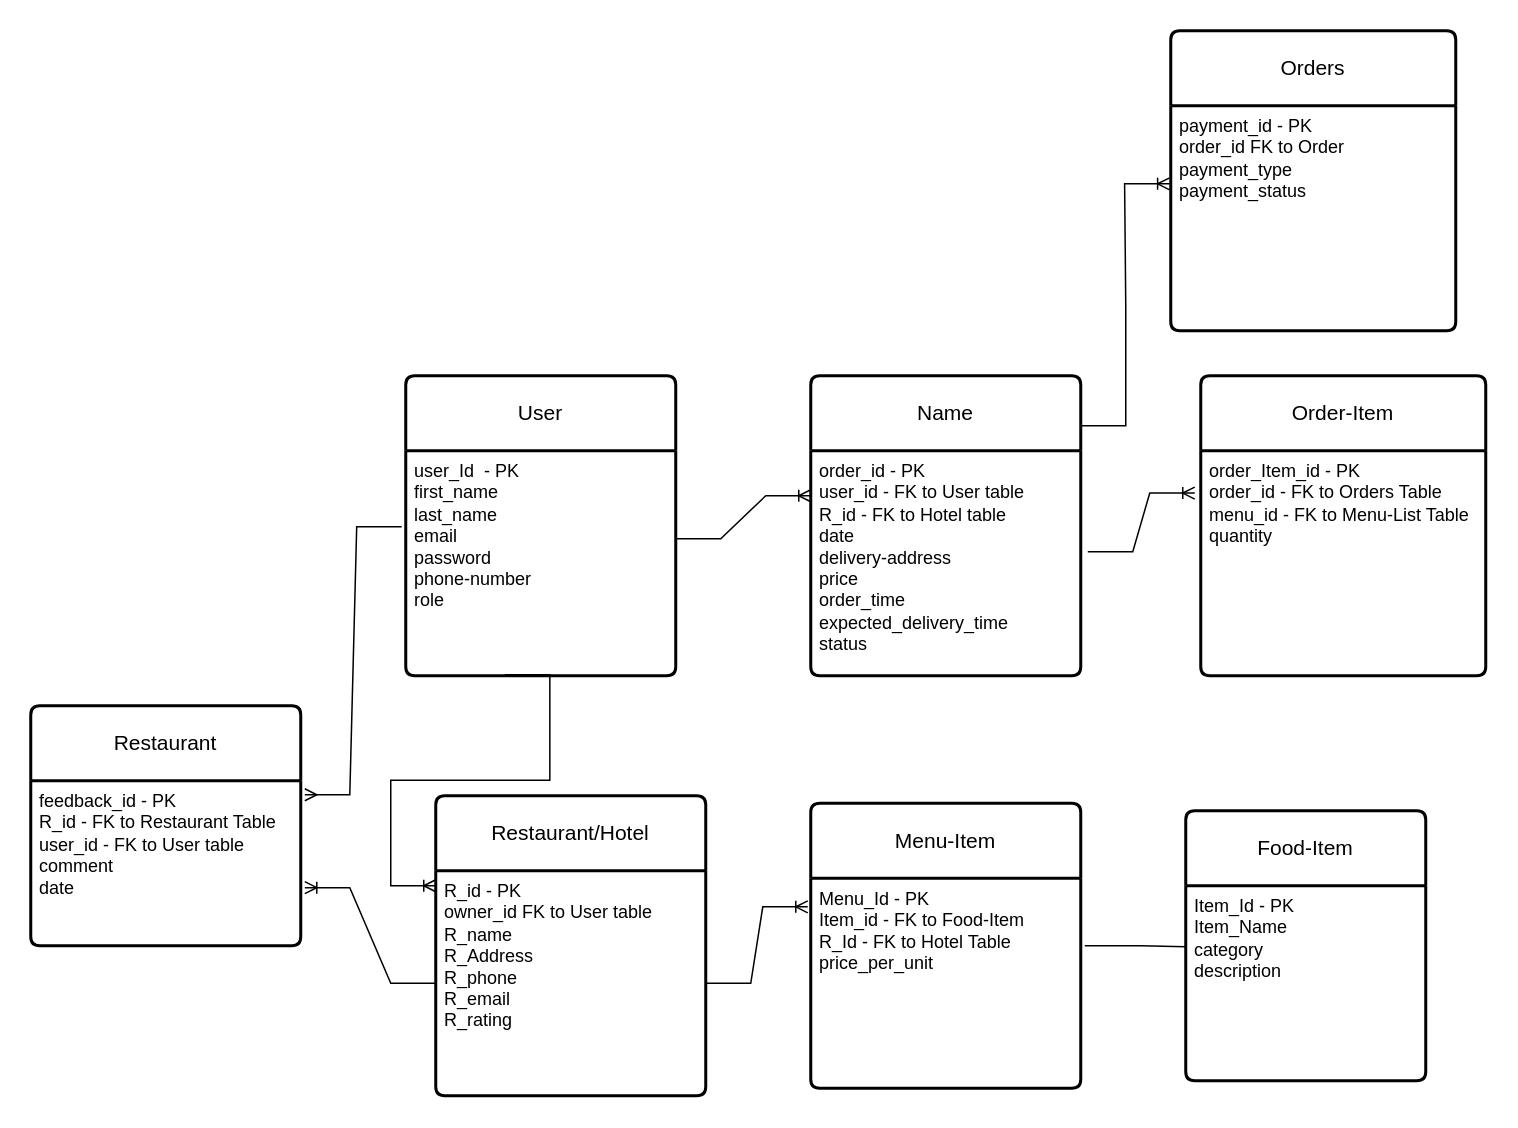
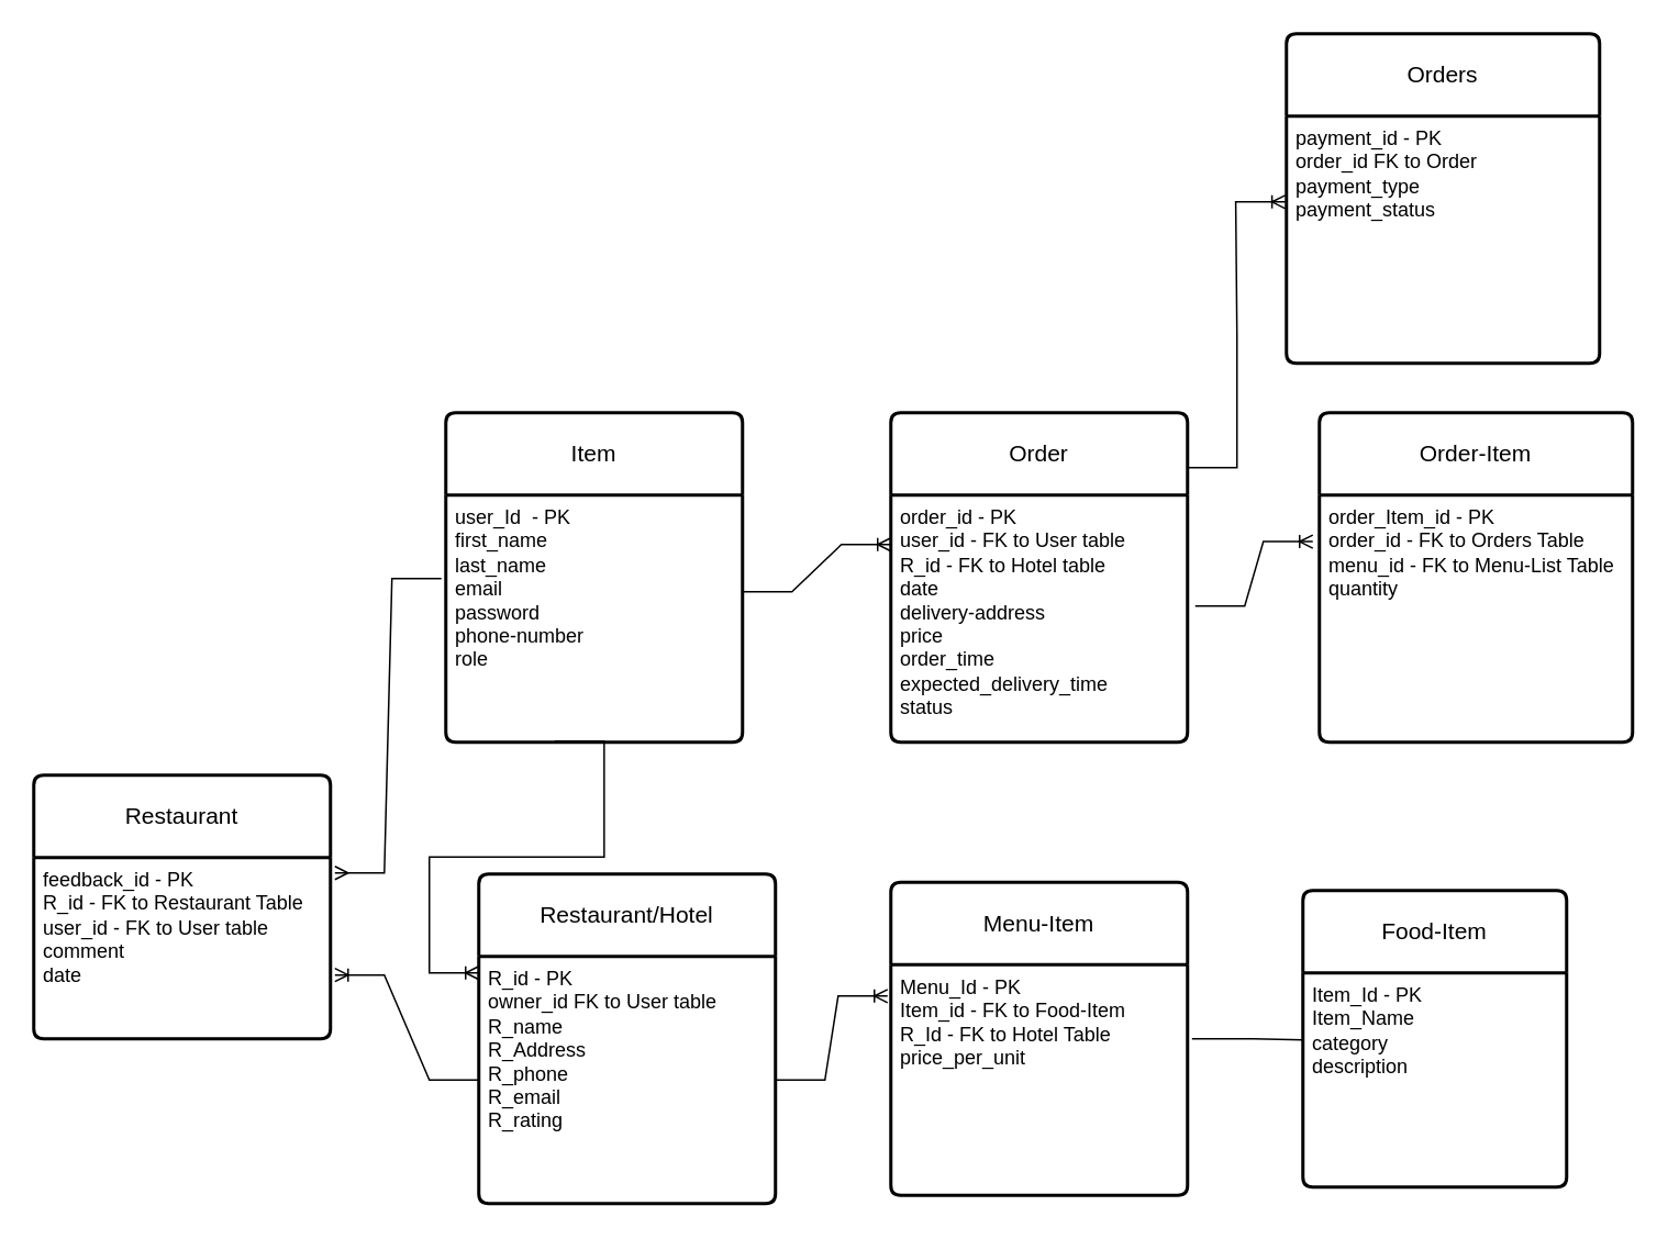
  <mxCell id="0" />
  <mxCell id="1" parent="0" />
- <mxCell id="2" value="User" style="swimlane;childLayout=stackLayout;horizontal=1;startSize=50;horizontalStack=0;rounded=1;fontSize=14;fontStyle=0;strokeWidth=2;resizeParent=0;resizeLast=1;shadow=0;dashed=0;align=center;arcSize=4;whiteSpace=wrap;html=1;" vertex="1" parent="1"><mxGeometry x="270" y="250" width="180" height="200" as="geometry" /></mxCell>
+ <mxCell id="2" value="Item" style="swimlane;childLayout=stackLayout;horizontal=1;startSize=50;horizontalStack=0;rounded=1;fontSize=14;fontStyle=0;strokeWidth=2;resizeParent=0;resizeLast=1;shadow=0;dashed=0;align=center;arcSize=4;whiteSpace=wrap;html=1;" vertex="1" parent="1"><mxGeometry x="270" y="250" width="180" height="200" as="geometry" /></mxCell>
  <mxCell id="3" value="user_Id&amp;nbsp; - PK&amp;nbsp;&lt;br&gt;first_name&lt;br&gt;last_name&lt;br&gt;email&lt;br&gt;password&lt;br&gt;phone-number&lt;br&gt;role" style="align=left;strokeColor=none;fillColor=none;spacingLeft=4;fontSize=12;verticalAlign=top;resizable=0;rotatable=0;part=1;html=1;" vertex="1" parent="2"><mxGeometry y="50" width="180" height="150" as="geometry" /></mxCell>
  <mxCell id="4" value="Menu-Item" style="swimlane;childLayout=stackLayout;horizontal=1;startSize=50;horizontalStack=0;rounded=1;fontSize=14;fontStyle=0;strokeWidth=2;resizeParent=0;resizeLast=1;shadow=0;dashed=0;align=center;arcSize=4;whiteSpace=wrap;html=1;" vertex="1" parent="1"><mxGeometry x="540" y="535" width="180" height="190" as="geometry" /></mxCell>
  <mxCell id="5" value="Menu_Id - PK&lt;br&gt;Item_id - FK to Food-Item&lt;br&gt;R_Id - FK to Hotel Table&lt;br&gt;price_per_unit" style="align=left;strokeColor=none;fillColor=none;spacingLeft=4;fontSize=12;verticalAlign=top;resizable=0;rotatable=0;part=1;html=1;" vertex="1" parent="4"><mxGeometry y="50" width="180" height="140" as="geometry" /></mxCell>
- <mxCell id="6" value="Name" style="swimlane;childLayout=stackLayout;horizontal=1;startSize=50;horizontalStack=0;rounded=1;fontSize=14;fontStyle=0;strokeWidth=2;resizeParent=0;resizeLast=1;shadow=0;dashed=0;align=center;arcSize=4;whiteSpace=wrap;html=1;" vertex="1" parent="1"><mxGeometry x="540" y="250" width="180" height="200" as="geometry" /></mxCell>
+ <mxCell id="6" value="Order" style="swimlane;childLayout=stackLayout;horizontal=1;startSize=50;horizontalStack=0;rounded=1;fontSize=14;fontStyle=0;strokeWidth=2;resizeParent=0;resizeLast=1;shadow=0;dashed=0;align=center;arcSize=4;whiteSpace=wrap;html=1;" vertex="1" parent="1"><mxGeometry x="540" y="250" width="180" height="200" as="geometry" /></mxCell>
  <mxCell id="7" value="order_id - PK&lt;br&gt;user_id - FK to User table&lt;br&gt;R_id - FK to Hotel table&lt;br&gt;date&lt;br&gt;delivery-address &lt;br&gt;price&lt;br&gt;order_time&lt;br&gt;expected_delivery_time&lt;br&gt;status" style="align=left;strokeColor=none;fillColor=none;spacingLeft=4;fontSize=12;verticalAlign=top;resizable=0;rotatable=0;part=1;html=1;" vertex="1" parent="6"><mxGeometry y="50" width="180" height="150" as="geometry" /></mxCell>
  <mxCell id="8" value="Order-Item" style="swimlane;childLayout=stackLayout;horizontal=1;startSize=50;horizontalStack=0;rounded=1;fontSize=14;fontStyle=0;strokeWidth=2;resizeParent=0;resizeLast=1;shadow=0;dashed=0;align=center;arcSize=4;whiteSpace=wrap;html=1;" vertex="1" parent="1"><mxGeometry x="800" y="250" width="190" height="200" as="geometry" /></mxCell>
  <mxCell id="9" value="order_Item_id - PK&lt;br&gt;order_id - FK to Orders Table&lt;br&gt;menu_id - FK to Menu-List Table&lt;br&gt;quantity" style="align=left;strokeColor=none;fillColor=none;spacingLeft=4;fontSize=12;verticalAlign=top;resizable=0;rotatable=0;part=1;html=1;" vertex="1" parent="8"><mxGeometry y="50" width="190" height="150" as="geometry" /></mxCell>
  <mxCell id="10" value="Restaurant/Hotel" style="swimlane;childLayout=stackLayout;horizontal=1;startSize=50;horizontalStack=0;rounded=1;fontSize=14;fontStyle=0;strokeWidth=2;resizeParent=0;resizeLast=1;shadow=0;dashed=0;align=center;arcSize=4;whiteSpace=wrap;html=1;" vertex="1" parent="1"><mxGeometry x="290" y="530" width="180" height="200" as="geometry" /></mxCell>
  <mxCell id="11" value="R_id - PK&lt;br&gt;owner_id FK to User table&lt;br&gt;R_name&lt;br&gt;R_Address&lt;br&gt;R_phone&lt;br&gt;R_email&lt;br&gt;R_rating" style="align=left;strokeColor=none;fillColor=none;spacingLeft=4;fontSize=12;verticalAlign=top;resizable=0;rotatable=0;part=1;html=1;" vertex="1" parent="10"><mxGeometry y="50" width="180" height="150" as="geometry" /></mxCell>
  <mxCell id="12" value="Orders" style="swimlane;childLayout=stackLayout;horizontal=1;startSize=50;horizontalStack=0;rounded=1;fontSize=14;fontStyle=0;strokeWidth=2;resizeParent=0;resizeLast=1;shadow=0;dashed=0;align=center;arcSize=4;whiteSpace=wrap;html=1;" vertex="1" parent="1"><mxGeometry x="780" y="20" width="190" height="200" as="geometry" /></mxCell>
  <mxCell id="13" value="payment_id - PK&lt;br&gt;order_id FK to Order&lt;br&gt;payment_type&lt;br&gt;payment_status" style="align=left;strokeColor=none;fillColor=none;spacingLeft=4;fontSize=12;verticalAlign=top;resizable=0;rotatable=0;part=1;html=1;" vertex="1" parent="12"><mxGeometry y="50" width="190" height="150" as="geometry" /></mxCell>
  <mxCell id="14" value="Food-Item" style="swimlane;childLayout=stackLayout;horizontal=1;startSize=50;horizontalStack=0;rounded=1;fontSize=14;fontStyle=0;strokeWidth=2;resizeParent=0;resizeLast=1;shadow=0;dashed=0;align=center;arcSize=4;whiteSpace=wrap;html=1;" vertex="1" parent="1"><mxGeometry x="790" y="540" width="160" height="180" as="geometry" /></mxCell>
  <mxCell id="15" value="Item_Id - PK&lt;br&gt;Item_Name&lt;br&gt;category&lt;br&gt;description" style="align=left;strokeColor=none;fillColor=none;spacingLeft=4;fontSize=12;verticalAlign=top;resizable=0;rotatable=0;part=1;html=1;" vertex="1" parent="14"><mxGeometry y="50" width="160" height="130" as="geometry" /></mxCell>
  <mxCell id="16" value="" style="edgeStyle=entityRelationEdgeStyle;fontSize=12;html=1;endArrow=ERoneToMany;rounded=0;exitX=1;exitY=0.391;exitDx=0;exitDy=0;exitPerimeter=0;entryX=0;entryY=0.2;entryDx=0;entryDy=0;entryPerimeter=0;" edge="1" parent="1" source="3" target="7"><mxGeometry width="100" height="100" relative="1" as="geometry"><mxPoint x="410" y="350" as="sourcePoint" /><mxPoint x="510" y="250" as="targetPoint" /></mxGeometry></mxCell>
  <mxCell id="17" value="" style="edgeStyle=entityRelationEdgeStyle;fontSize=12;html=1;endArrow=ERoneToMany;rounded=0;exitX=0.367;exitY=0.996;exitDx=0;exitDy=0;exitPerimeter=0;" edge="1" parent="1" source="3"><mxGeometry width="100" height="100" relative="1" as="geometry"><mxPoint x="190" y="390" as="sourcePoint" /><mxPoint x="290" y="590" as="targetPoint" /></mxGeometry></mxCell>
  <mxCell id="18" value="Restaurant" style="swimlane;childLayout=stackLayout;horizontal=1;startSize=50;horizontalStack=0;rounded=1;fontSize=14;fontStyle=0;strokeWidth=2;resizeParent=0;resizeLast=1;shadow=0;dashed=0;align=center;arcSize=4;whiteSpace=wrap;html=1;" vertex="1" parent="1"><mxGeometry x="20" y="470" width="180" height="160" as="geometry" /></mxCell>
  <mxCell id="19" value="feedback_id - PK&lt;br&gt;R_id - FK to Restaurant Table&lt;br&gt;user_id - FK to User table&lt;br&gt;comment&amp;nbsp;&lt;br&gt;date" style="align=left;strokeColor=none;fillColor=none;spacingLeft=4;fontSize=12;verticalAlign=top;resizable=0;rotatable=0;part=1;html=1;" vertex="1" parent="18"><mxGeometry y="50" width="180" height="110" as="geometry" /></mxCell>
  <mxCell id="20" value="" style="edgeStyle=entityRelationEdgeStyle;fontSize=12;html=1;endArrow=ERmany;rounded=0;exitX=-0.015;exitY=0.338;exitDx=0;exitDy=0;exitPerimeter=0;entryX=1.015;entryY=0.085;entryDx=0;entryDy=0;entryPerimeter=0;" edge="1" parent="1" source="3" target="19"><mxGeometry width="100" height="100" relative="1" as="geometry"><mxPoint x="460" y="500" as="sourcePoint" /><mxPoint x="560" y="400" as="targetPoint" /></mxGeometry></mxCell>
  <mxCell id="21" value="" style="edgeStyle=entityRelationEdgeStyle;fontSize=12;html=1;endArrow=ERoneToMany;rounded=0;exitX=0;exitY=0.5;exitDx=0;exitDy=0;entryX=1.015;entryY=0.648;entryDx=0;entryDy=0;entryPerimeter=0;" edge="1" parent="1" source="11" target="19"><mxGeometry width="100" height="100" relative="1" as="geometry"><mxPoint x="460" y="590" as="sourcePoint" /><mxPoint x="560" y="490" as="targetPoint" /></mxGeometry></mxCell>
  <mxCell id="22" value="" style="edgeStyle=entityRelationEdgeStyle;fontSize=12;html=1;endArrow=ERoneToMany;rounded=0;exitX=1.026;exitY=0.449;exitDx=0;exitDy=0;exitPerimeter=0;entryX=-0.021;entryY=0.188;entryDx=0;entryDy=0;entryPerimeter=0;" edge="1" parent="1" source="7" target="9"><mxGeometry width="100" height="100" relative="1" as="geometry"><mxPoint x="560" y="500" as="sourcePoint" /><mxPoint x="660" y="400" as="targetPoint" /></mxGeometry></mxCell>
  <mxCell id="23" value="" style="edgeStyle=entityRelationEdgeStyle;fontSize=12;html=1;endArrow=ERoneToMany;rounded=0;exitX=1;exitY=0.5;exitDx=0;exitDy=0;entryX=-0.011;entryY=0.136;entryDx=0;entryDy=0;entryPerimeter=0;" edge="1" parent="1" source="11" target="5"><mxGeometry width="100" height="100" relative="1" as="geometry"><mxPoint x="560" y="540" as="sourcePoint" /><mxPoint x="660" y="440" as="targetPoint" /></mxGeometry></mxCell>
  <mxCell id="24" value="" style="edgeStyle=entityRelationEdgeStyle;fontSize=12;html=1;endArrow=ERoneToMany;rounded=0;exitX=1;exitY=0.167;exitDx=0;exitDy=0;exitPerimeter=0;entryX=-0.004;entryY=0.347;entryDx=0;entryDy=0;entryPerimeter=0;" edge="1" parent="1" source="6" target="13"><mxGeometry width="100" height="100" relative="1" as="geometry"><mxPoint x="500" y="270" as="sourcePoint" /><mxPoint x="600" y="170" as="targetPoint" /></mxGeometry></mxCell>
  <mxCell id="25" value="" style="endArrow=none;html=1;rounded=0;entryX=0;entryY=0.313;entryDx=0;entryDy=0;entryPerimeter=0;exitX=1.015;exitY=0.321;exitDx=0;exitDy=0;exitPerimeter=0;" edge="1" parent="1" source="5" target="15"><mxGeometry relative="1" as="geometry"><mxPoint x="470" y="570" as="sourcePoint" /><mxPoint x="630" y="570" as="targetPoint" /><Array as="points"><mxPoint x="760" y="630" /></Array></mxGeometry></mxCell>
